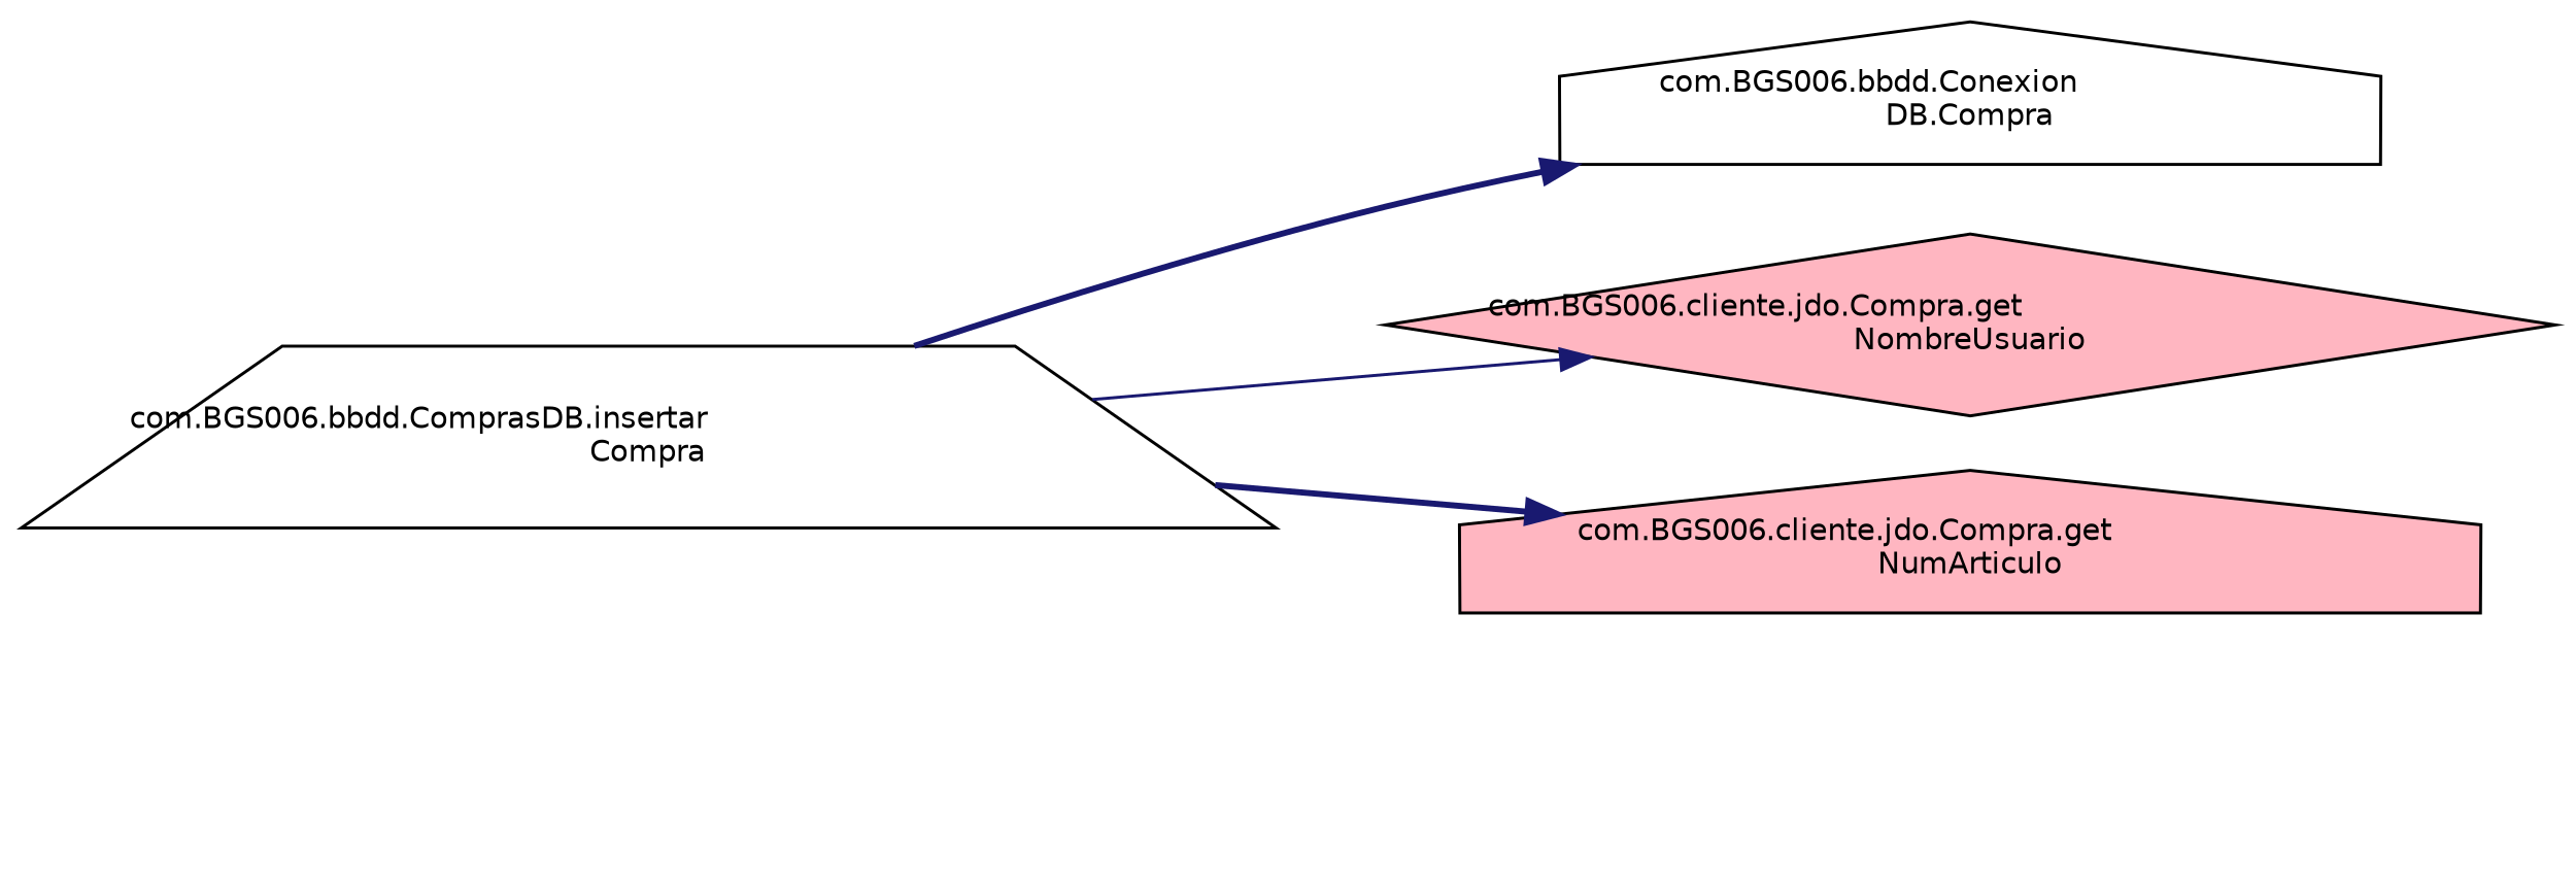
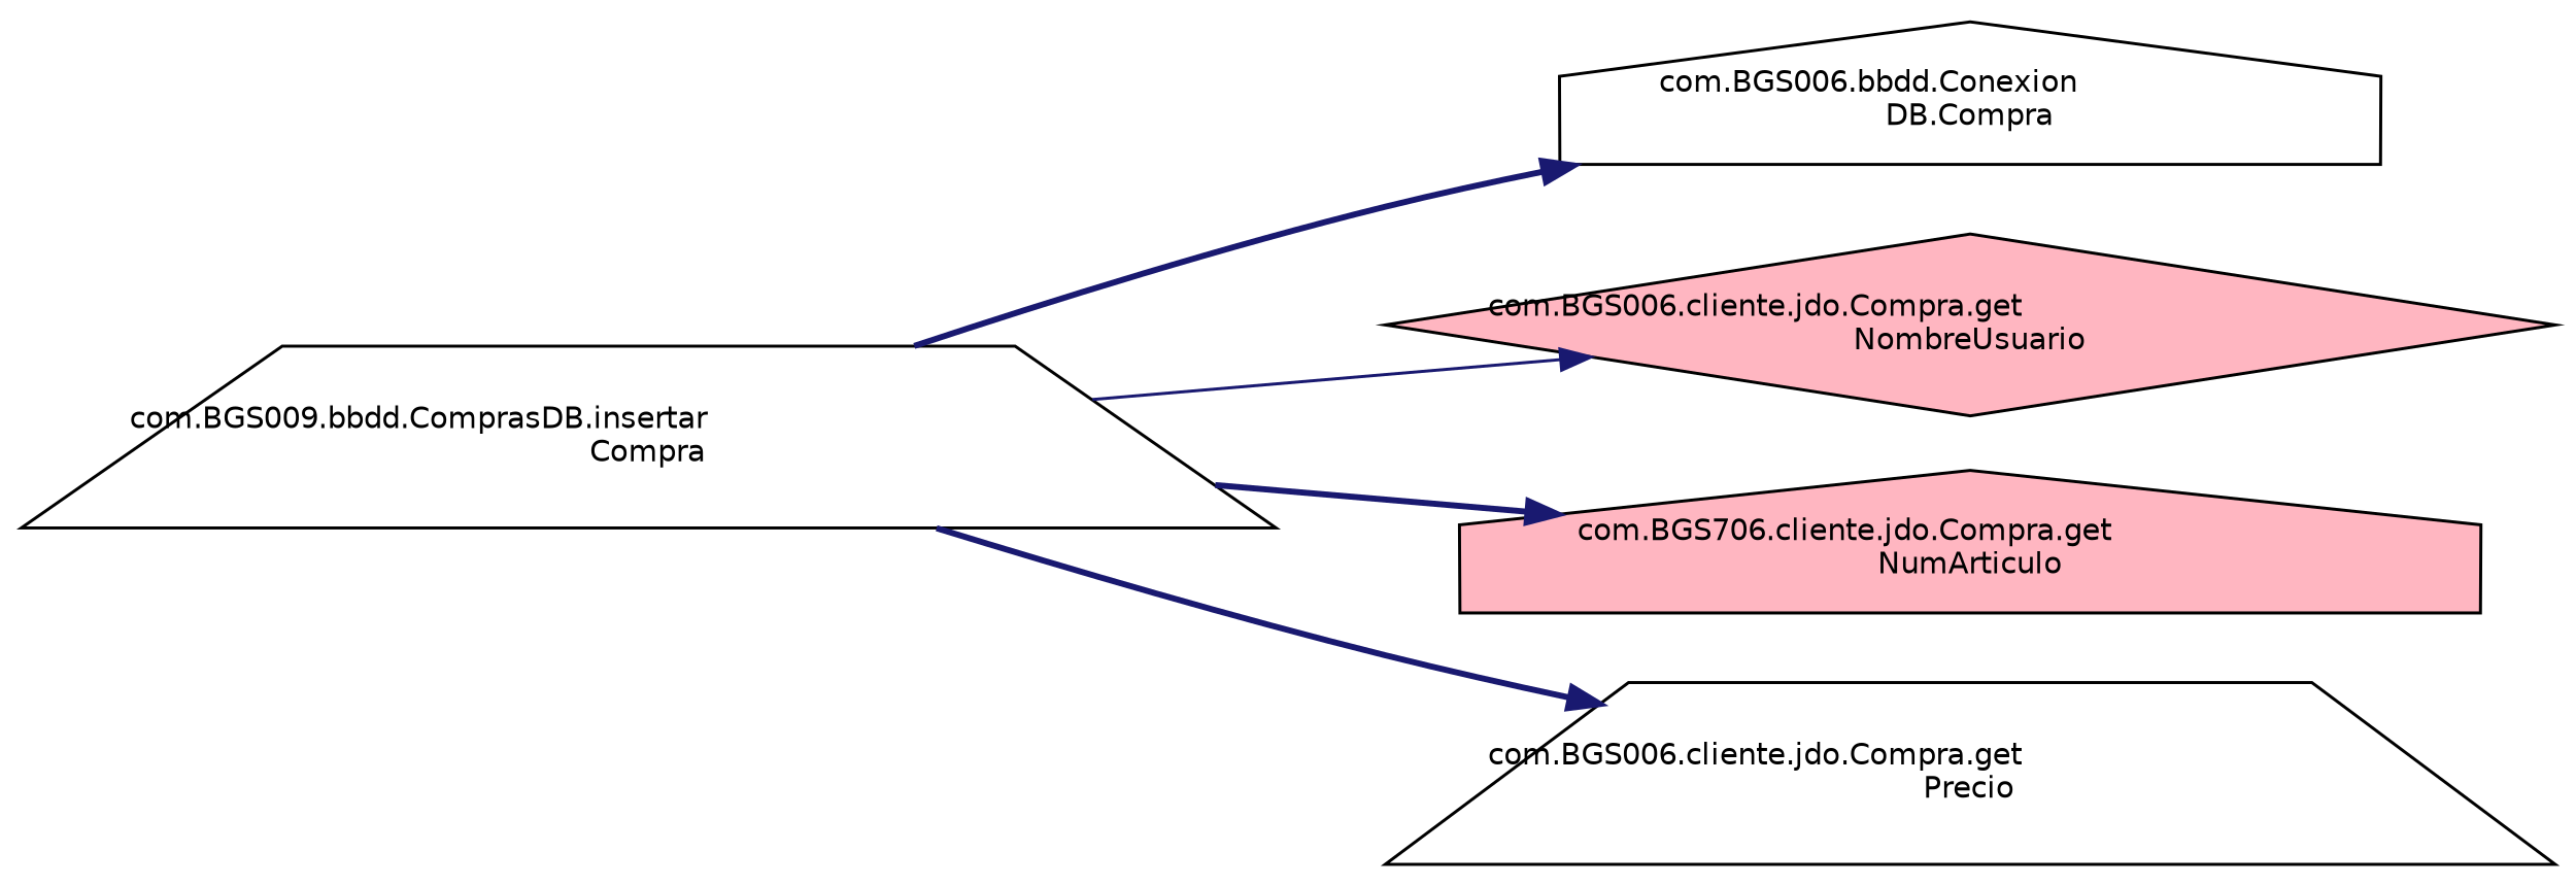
  digraph {
    rankdir=LR
    node [color=black fillcolor=white fontname=Helvetica fontsize=10 shape=trapezium style=filled]
    edge [color=midnightblue fontname=Helvetica fontsize=10 labelfontname=Helvetica labelfontsize=10 style=bold]
-   n1 [fontcolor=black height=0.2 label="com.BGS006.bbdd.ComprasDB.insertar\lCompra" width=0.4]
+   n1 [fontcolor=black height=0.2 label="com.BGS009.bbdd.ComprasDB.insertar\lCompra" width=0.4]
    n2 [height=0.2 label="com.BGS006.bbdd.Conexion\lDB.Compra" shape=house width=0.4]
    n3 [fillcolor=lightpink height=0.2 label="com.BGS006.cliente.jdo.Compra.get\lNombreUsuario" shape=diamond width=0.4]
-   n4 [fillcolor=lightpink height=0.2 label="com.BGS006.cliente.jdo.Compra.get\lNumArticulo" shape=house width=0.4]
+   n4 [fillcolor=lightpink height=0.2 label="com.BGS706.cliente.jdo.Compra.get\lNumArticulo" shape=house width=0.4]
+   n5 [height=0.2 label="com.BGS006.cliente.jdo.Compra.get\lPrecio" width=0.4]
    n1 -> n2
    n1 -> n3 [style=solid]
    n1 -> n4
+   n1 -> n5
  }
